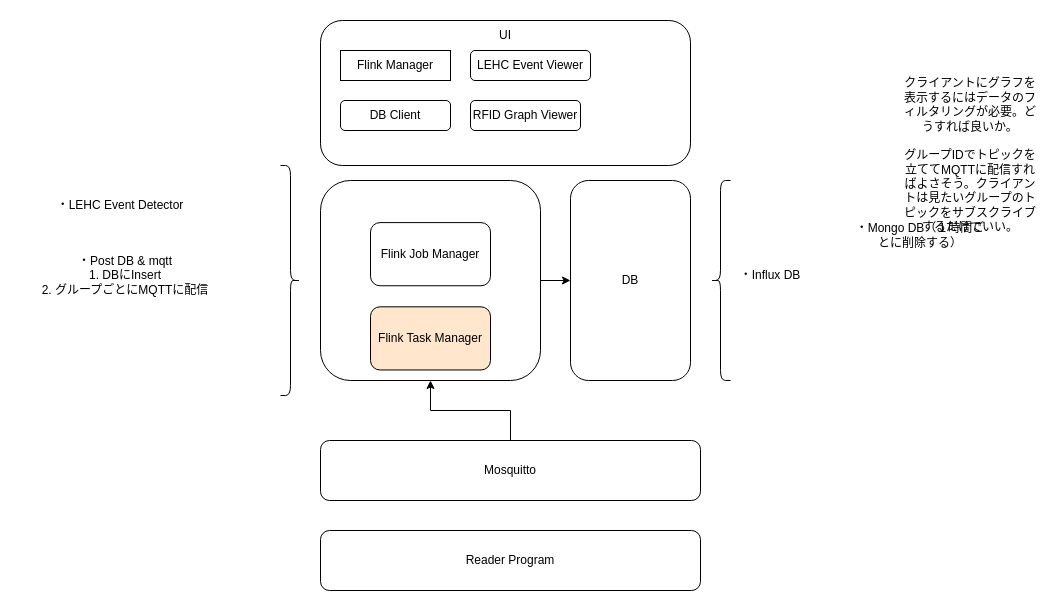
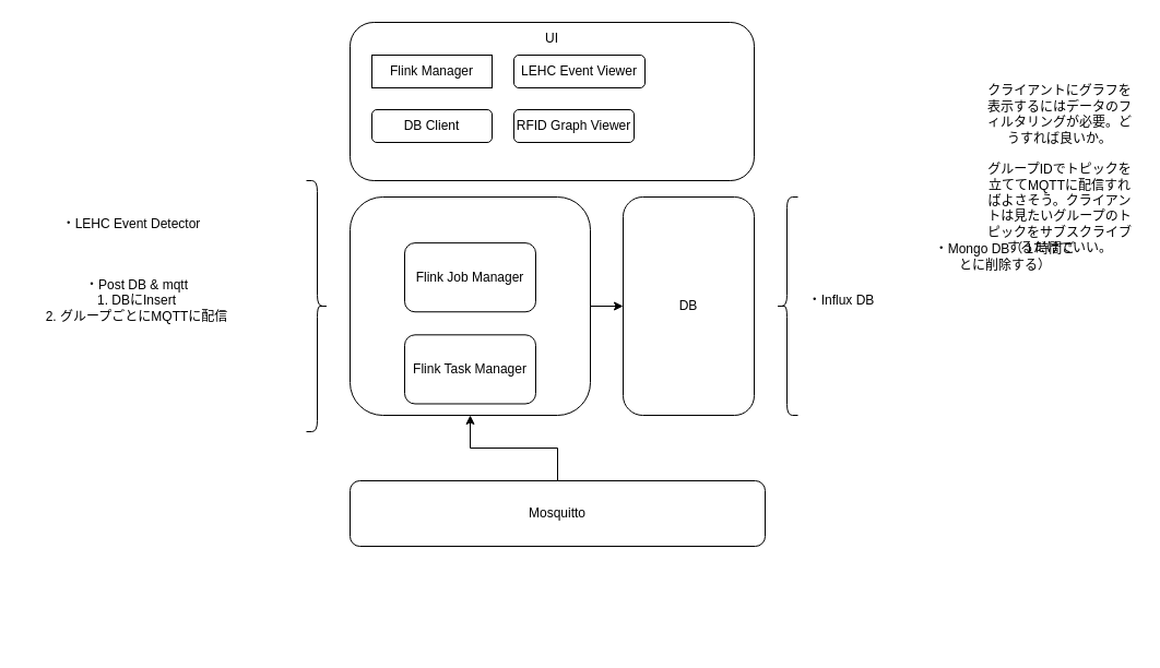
  <mxCell id="0" />
  <mxCell id="1" parent="0" />
  <mxCell id="2" style="edgeStyle=orthogonalEdgeStyle;rounded=0;orthogonalLoop=1;jettySize=auto;html=1;exitX=0.5;exitY=0;exitDx=0;exitDy=0;entryX=0.5;entryY=1;entryDx=0;entryDy=0;" edge="1" parent="1" source="3" target="9"><mxGeometry relative="1" as="geometry" /></mxCell>
  <mxCell id="3" value="Mosquitto" style="rounded=1;whiteSpace=wrap;html=1;" vertex="1" parent="1"><mxGeometry x="320" y="440" width="380" height="60" as="geometry" /></mxCell>
  <mxCell id="4" value="DB" style="rounded=1;whiteSpace=wrap;html=1;" vertex="1" parent="1"><mxGeometry x="570" y="180" width="120" height="200" as="geometry" /></mxCell>
- <mxCell id="5" value="Reader Program" style="rounded=1;whiteSpace=wrap;html=1;" vertex="1" parent="1"><mxGeometry x="320" y="530" width="380" height="60" as="geometry" /></mxCell>
  <mxCell id="6" value="" style="group" vertex="1" connectable="0" parent="1"><mxGeometry x="320" y="180" width="220" height="200" as="geometry" /></mxCell>
  <mxCell id="7" value="Flink Job Manager" style="rounded=1;whiteSpace=wrap;html=1;" vertex="1" parent="6"><mxGeometry x="50" y="42.105" width="120" height="63.158" as="geometry" /></mxCell>
- <mxCell id="8" value="Flink Task Manager" style="rounded=1;whiteSpace=wrap;html=1;fillColor=#ffe6cc;" vertex="1" parent="6"><mxGeometry x="50" y="126.316" width="120" height="63.158" as="geometry" /></mxCell>
+ <mxCell id="8" value="Flink Task Manager" style="rounded=1;whiteSpace=wrap;html=1;" vertex="1" parent="6"><mxGeometry x="50" y="126.316" width="120" height="63.158" as="geometry" /></mxCell>
  <mxCell id="9" value="" style="rounded=1;whiteSpace=wrap;html=1;fillColor=none;" vertex="1" parent="6"><mxGeometry width="220" height="200" as="geometry" /></mxCell>
  <mxCell id="10" value="" style="shape=curlyBracket;whiteSpace=wrap;html=1;rounded=1;flipH=1;fillColor=none;" vertex="1" parent="1"><mxGeometry x="280" y="165" width="20" height="230" as="geometry" /></mxCell>
  <mxCell id="11" value="・LEHC Event Detector" style="text;html=1;strokeColor=none;fillColor=none;align=center;verticalAlign=middle;whiteSpace=wrap;rounded=0;" vertex="1" parent="1"><mxGeometry x="50" y="190" width="140" height="30" as="geometry" /></mxCell>
  <mxCell id="12" value="・Post DB &amp;amp; mqtt&lt;br&gt;1. DBにInsert&lt;br&gt;2. グループごとにMQTTに配信" style="text;html=1;strokeColor=none;fillColor=none;align=center;verticalAlign=middle;whiteSpace=wrap;rounded=0;" vertex="1" parent="1"><mxGeometry x="20" y="240" width="210" height="70" as="geometry" /></mxCell>
  <mxCell id="13" style="edgeStyle=orthogonalEdgeStyle;rounded=0;orthogonalLoop=1;jettySize=auto;html=1;exitX=1;exitY=0.5;exitDx=0;exitDy=0;entryX=0;entryY=0.5;entryDx=0;entryDy=0;" edge="1" parent="1" source="9" target="4"><mxGeometry relative="1" as="geometry" /></mxCell>
  <mxCell id="14" value="" style="rounded=1;whiteSpace=wrap;html=1;fillColor=none;" vertex="1" parent="1"><mxGeometry x="320" y="20" width="370" height="145" as="geometry" /></mxCell>
  <mxCell id="15" value="UI" style="text;html=1;strokeColor=none;fillColor=none;align=center;verticalAlign=middle;whiteSpace=wrap;rounded=0;" vertex="1" parent="1"><mxGeometry x="475" y="20" width="60" height="30" as="geometry" /></mxCell>
  <mxCell id="16" value="Flink Manager" style="whiteSpace=wrap;html=1;fillColor=none;rounded=0;" vertex="1" parent="1"><mxGeometry x="340" y="50" width="110" height="30" as="geometry" /></mxCell>
  <mxCell id="17" value="LEHC Event Viewer" style="rounded=1;whiteSpace=wrap;html=1;fillColor=none;" vertex="1" parent="1"><mxGeometry x="470" y="50" width="120" height="30" as="geometry" /></mxCell>
  <mxCell id="18" value="DB Client" style="rounded=1;whiteSpace=wrap;html=1;fillColor=none;" vertex="1" parent="1"><mxGeometry x="340" y="100" width="110" height="30" as="geometry" /></mxCell>
  <mxCell id="19" value="RFID Graph Viewer" style="rounded=1;whiteSpace=wrap;html=1;fillColor=none;" vertex="1" parent="1"><mxGeometry x="470" y="100" width="110" height="30" as="geometry" /></mxCell>
  <mxCell id="20" value="" style="shape=curlyBracket;whiteSpace=wrap;html=1;rounded=1;fillColor=none;" vertex="1" parent="1"><mxGeometry x="710" y="180" width="20" height="200" as="geometry" /></mxCell>
  <mxCell id="21" value="・Mongo DB（１時間ごとに削除する）" style="text;html=1;strokeColor=none;fillColor=none;align=center;verticalAlign=middle;whiteSpace=wrap;rounded=0;" vertex="1" parent="1"><mxGeometry x="850" y="220" width="140" height="30" as="geometry" /></mxCell>
  <mxCell id="22" value="・Influx DB" style="text;html=1;strokeColor=none;fillColor=none;align=center;verticalAlign=middle;whiteSpace=wrap;rounded=0;" vertex="1" parent="1"><mxGeometry x="730" y="260" width="80" height="30" as="geometry" /></mxCell>
  <mxCell id="23" value="クライアントにグラフを表示するにはデータのフィルタリングが必要。どうすれば良いか。&lt;br&gt;&lt;br&gt;グループIDでトピックを立ててMQTTに配信すればよさそう。クライアントは見たいグループのトピックをサブスクライブするだけでいい。" style="text;html=1;strokeColor=none;fillColor=none;align=center;verticalAlign=middle;whiteSpace=wrap;rounded=0;" vertex="1" parent="1"><mxGeometry x="900" y="100" width="140" height="110" as="geometry" /></mxCell>
